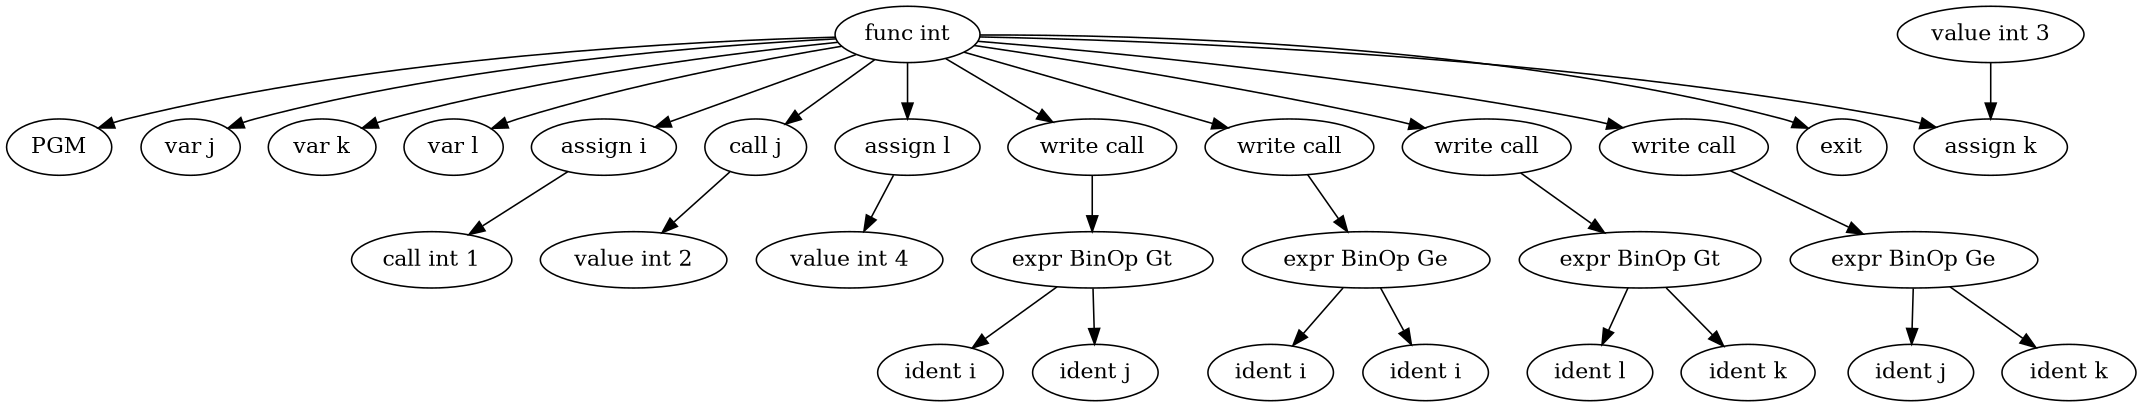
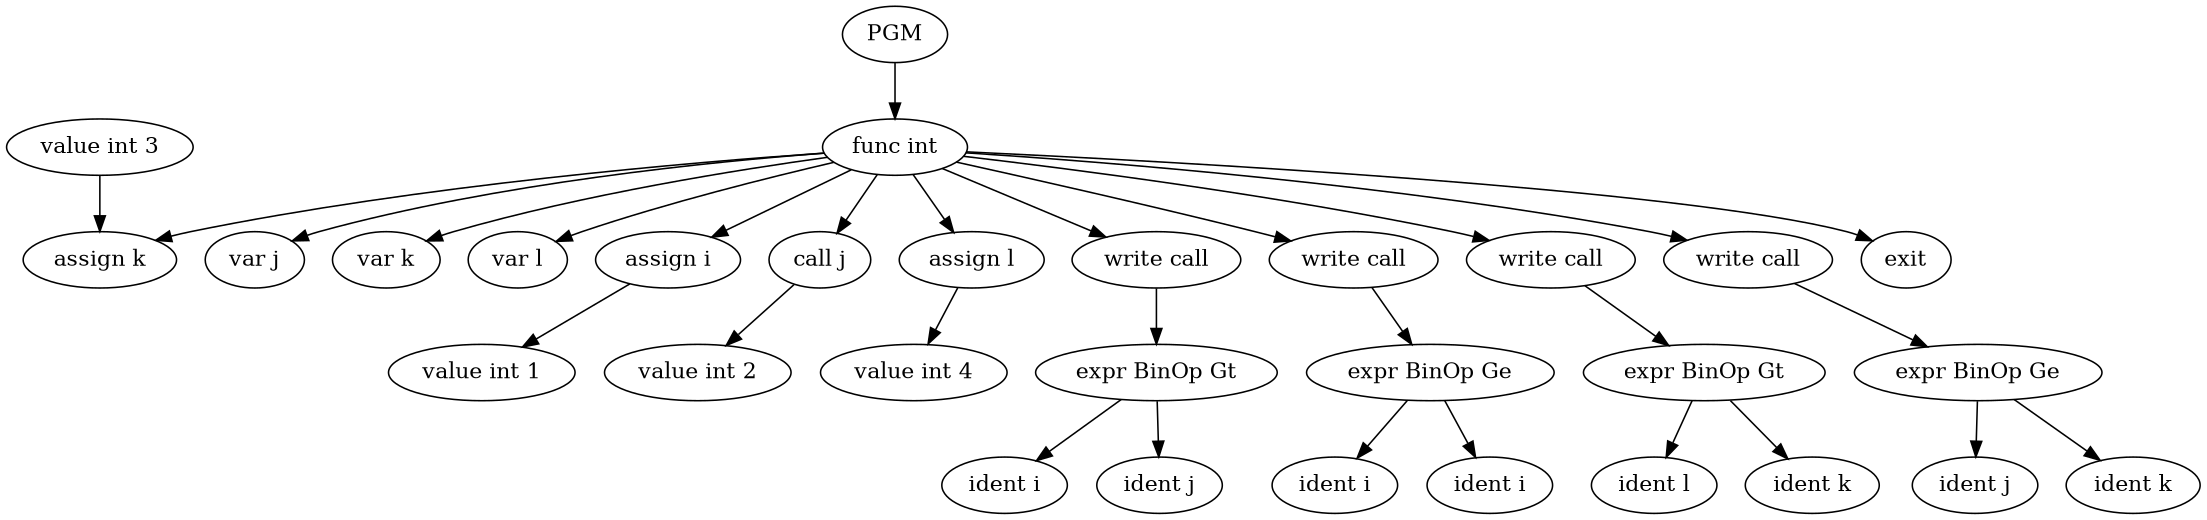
  digraph {
    node [shape=ellipse]
    n1 [label=PGM]
    n2 [label="func int"]
    n3 [label="var j"]
    n4 [label="var k"]
    n5 [label="var l"]
    n6 [label="assign i"]
    n7 [label="call j"]
    n8 [label="assign k"]
    n9 [label="assign l"]
    n10 [label="write call"]
    n11 [label="write call"]
    n12 [label="write call"]
    n13 [label="write call"]
    n14 [label=exit]
-   n15 [label="call int 1"]
+   n15 [label="value int 1"]
    n16 [label="value int 2"]
    n17 [label="value int 4"]
    n18 [label="expr BinOp Gt"]
    n19 [label="expr BinOp Ge"]
    n20 [label="expr BinOp Gt"]
    n21 [label="expr BinOp Ge"]
    n22 [label="value int 3"]
    n23 [label="ident i"]
    n24 [label="ident j"]
    n25 [label="ident i"]
    n26 [label="ident i"]
    n27 [label="ident l"]
    n28 [label="ident k"]
    n29 [label="ident j"]
    n30 [label="ident k"]
-   n2 -> n1
+   n1 -> n2
    n2 -> n3
    n2 -> n4
    n2 -> n5
    n2 -> n6
    n2 -> n7
    n2 -> n8
    n2 -> n9
    n2 -> n10
    n2 -> n11
    n2 -> n12
    n2 -> n13
    n2 -> n14
    n6 -> n15
    n7 -> n16
    n9 -> n17
    n10 -> n18
    n11 -> n19
    n12 -> n20
    n13 -> n21
    n18 -> n23
    n18 -> n24
    n19 -> n25
    n19 -> n26
    n20 -> n27
    n20 -> n28
    n21 -> n29
    n21 -> n30
    n22 -> n8
  }
